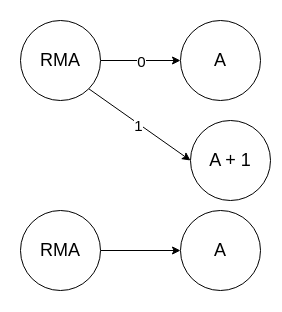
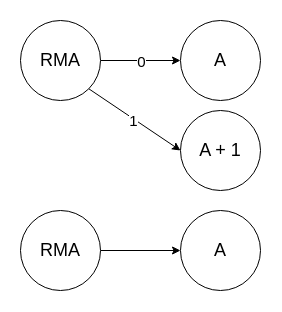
  <mxCell id="0" />
  <mxCell id="1" parent="0" />
  <mxCell id="2" style="edgeStyle=orthogonalEdgeStyle;rounded=0;orthogonalLoop=1;jettySize=auto;html=1;entryX=0;entryY=0.5;entryDx=0;entryDy=0;" edge="1" parent="1" source="6" target="7"><mxGeometry relative="1" as="geometry" /></mxCell>
  <mxCell id="3" value="0" style="text;html=1;align=center;verticalAlign=middle;resizable=0;points=[];labelBackgroundColor=#ffffff;fontSize=15;" vertex="1" connectable="0" parent="2"><mxGeometry x="-0.2" y="4" relative="1" as="geometry"><mxPoint x="8" y="4" as="offset" /></mxGeometry></mxCell>
  <mxCell id="4" style="rounded=0;orthogonalLoop=1;jettySize=auto;html=1;exitX=1;exitY=1;exitDx=0;exitDy=0;entryX=0;entryY=0.5;entryDx=0;entryDy=0;" edge="1" parent="1" source="6" target="8"><mxGeometry relative="1" as="geometry" /></mxCell>
  <mxCell id="5" value="1" style="text;html=1;align=center;verticalAlign=middle;resizable=0;points=[];labelBackgroundColor=#ffffff;fontSize=15;" vertex="1" connectable="0" parent="4"><mxGeometry x="-0.019" y="-1" relative="1" as="geometry"><mxPoint as="offset" /></mxGeometry></mxCell>
  <mxCell id="6" value="RMA" style="ellipse;whiteSpace=wrap;html=1;aspect=fixed;fontSize=18;" vertex="1" parent="1"><mxGeometry x="20" y="20" width="80" height="80" as="geometry" /></mxCell>
  <mxCell id="7" value="A" style="ellipse;whiteSpace=wrap;html=1;aspect=fixed;fontSize=18;" vertex="1" parent="1"><mxGeometry x="180" y="20" width="80" height="80" as="geometry" /></mxCell>
- <mxCell id="8" value="A + 1" style="ellipse;whiteSpace=wrap;html=1;aspect=fixed;fontSize=18;" vertex="1" parent="1"><mxGeometry x="190" y="120" width="80" height="80" as="geometry" /></mxCell>
+ <mxCell id="8" value="A + 1" style="ellipse;whiteSpace=wrap;html=1;aspect=fixed;fontSize=18;" vertex="1" parent="1"><mxGeometry x="180" y="110" width="80" height="80" as="geometry" /></mxCell>
  <mxCell id="9" style="edgeStyle=orthogonalEdgeStyle;rounded=0;orthogonalLoop=1;jettySize=auto;html=1;entryX=0;entryY=0.5;entryDx=0;entryDy=0;" edge="1" parent="1" source="10" target="11"><mxGeometry relative="1" as="geometry" /></mxCell>
  <mxCell id="10" value="RMA" style="ellipse;whiteSpace=wrap;html=1;aspect=fixed;fontSize=18;" vertex="1" parent="1"><mxGeometry x="20" y="210" width="80" height="80" as="geometry" /></mxCell>
  <mxCell id="11" value="A" style="ellipse;whiteSpace=wrap;html=1;aspect=fixed;fontSize=18;" vertex="1" parent="1"><mxGeometry x="180" y="210" width="80" height="80" as="geometry" /></mxCell>
